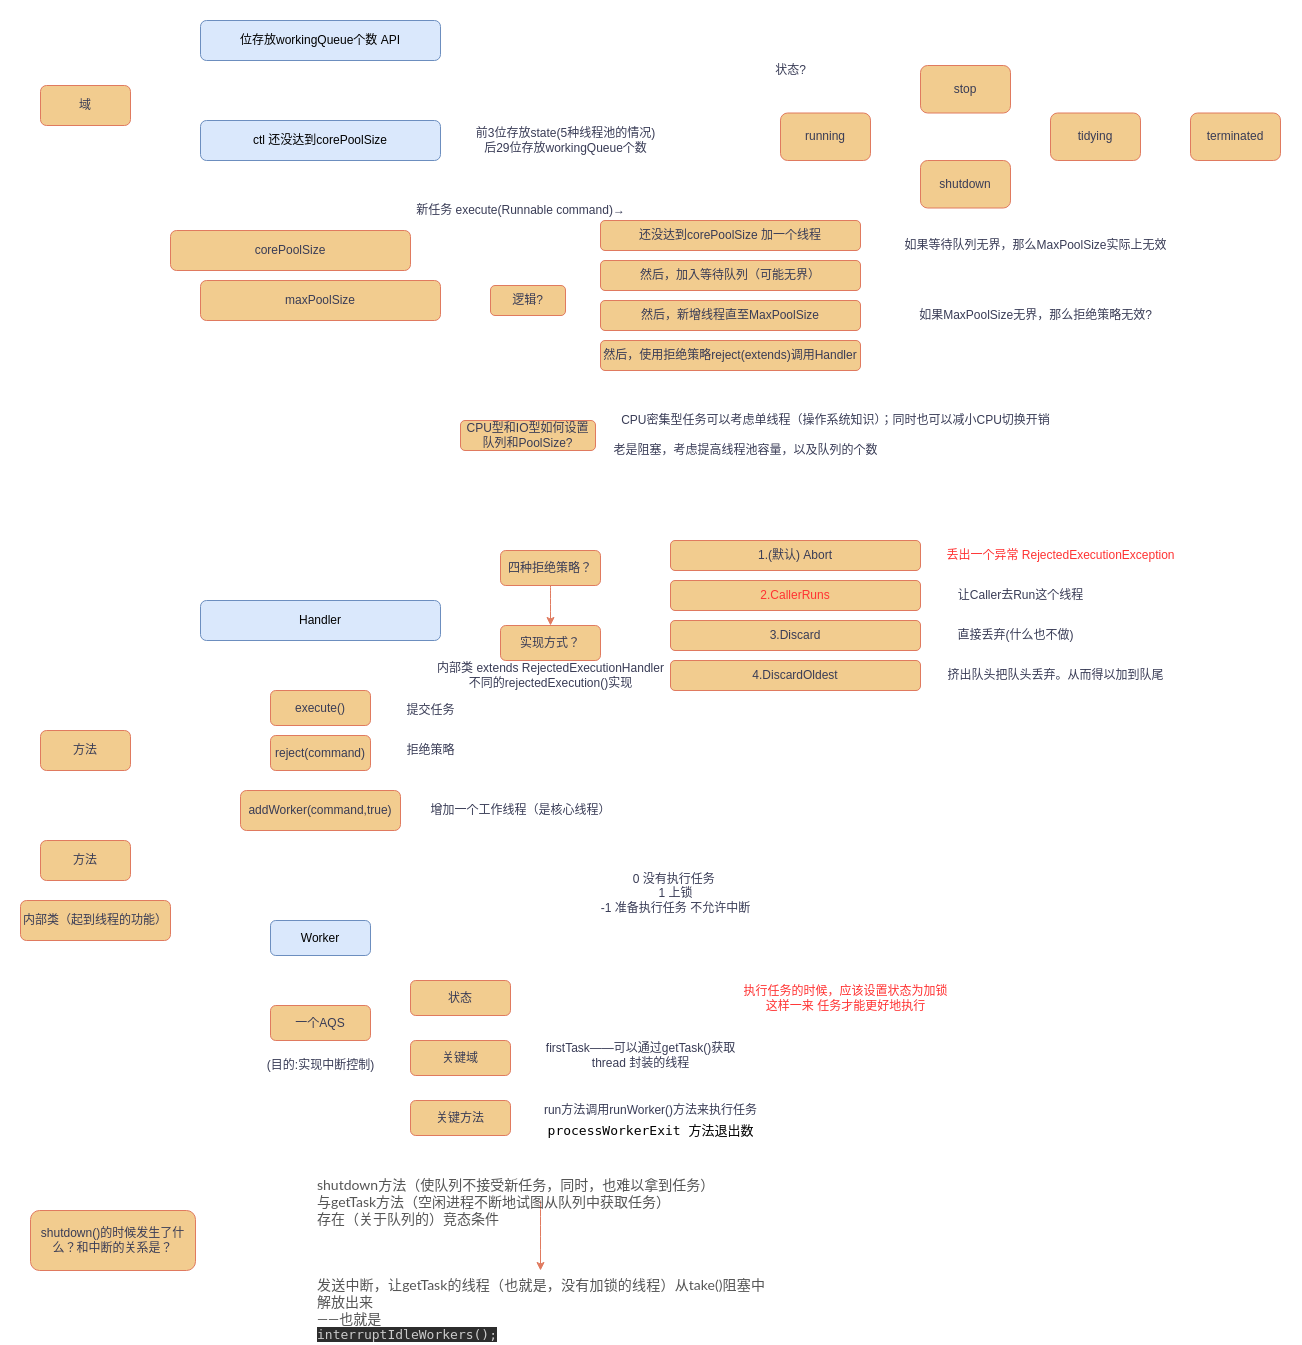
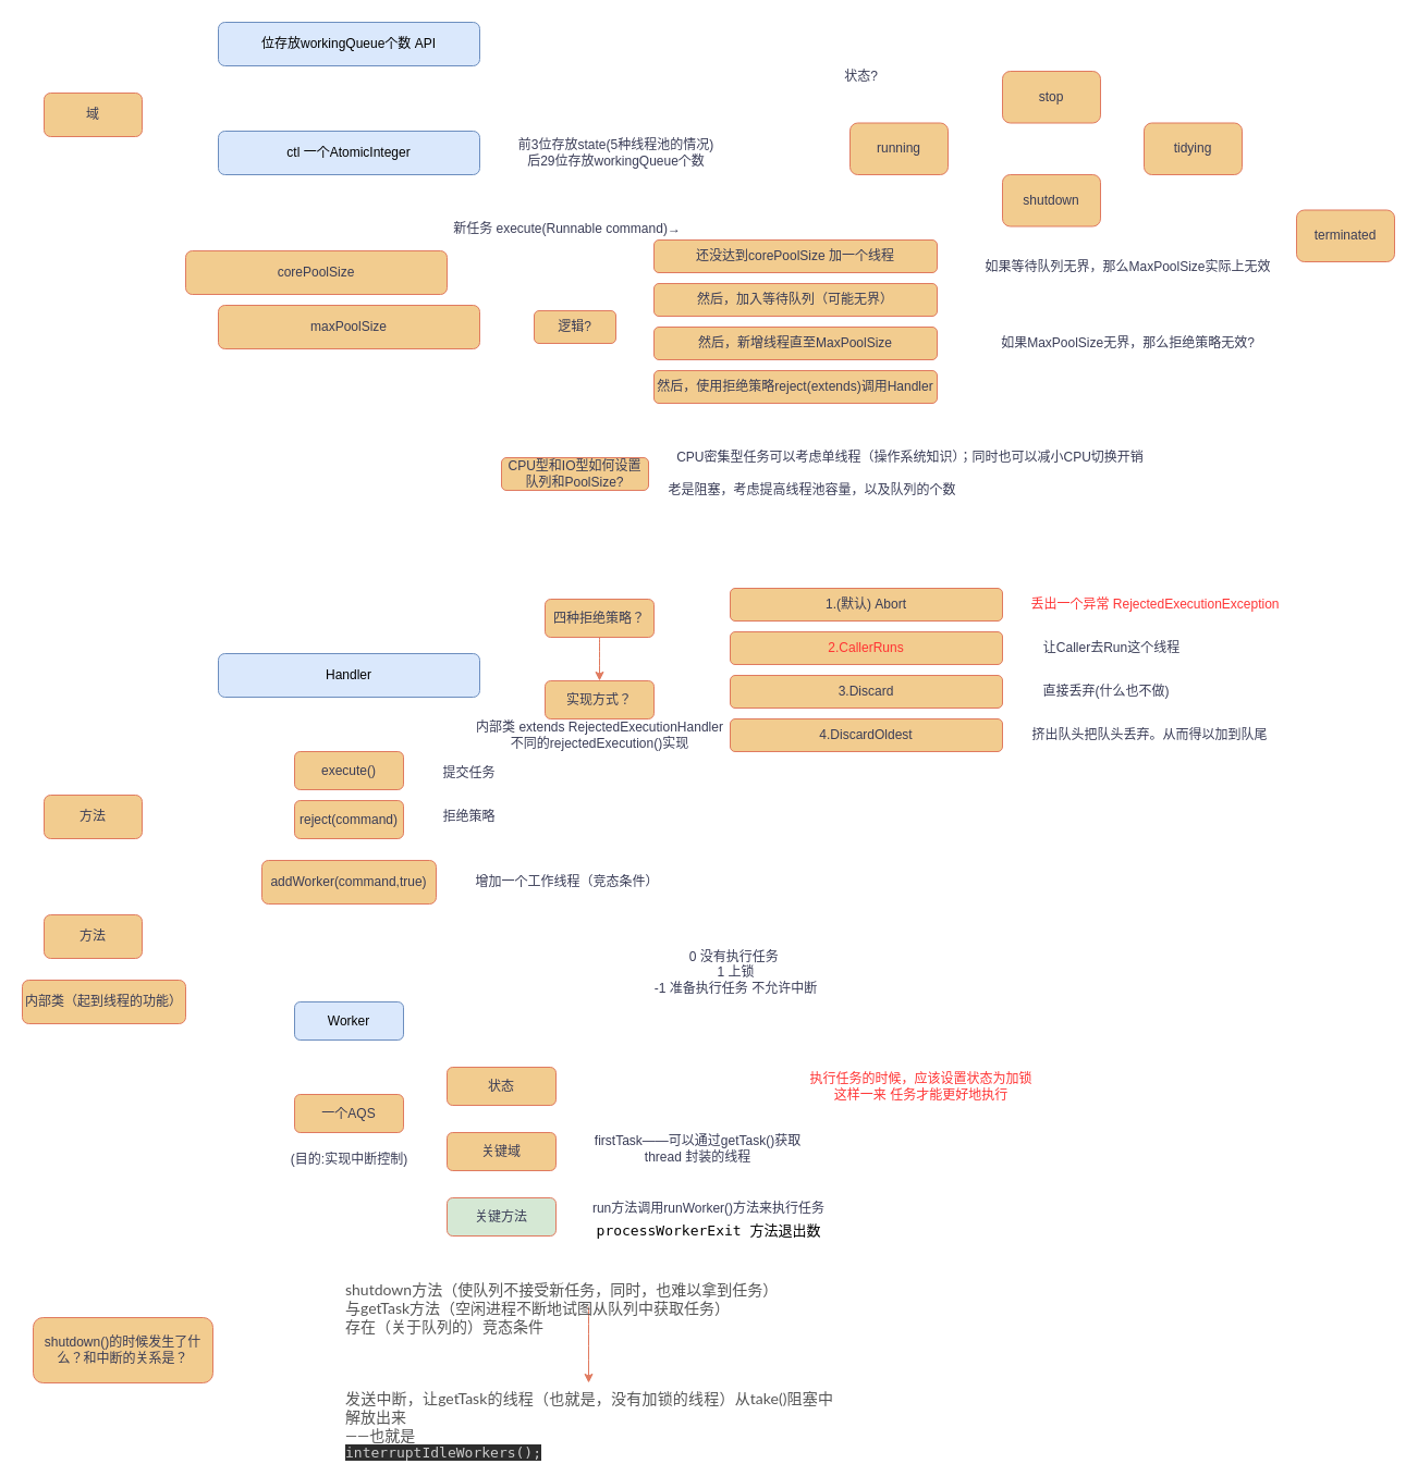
  <mxCell id="0" />
  <mxCell id="1" parent="0" />
  <mxCell id="2" value="位存放workingQueue个数 API" style="whiteSpace=wrap;html=1;sketch=0;strokeColor=#6c8ebf;fillColor=#dae8fc;rounded=1;" parent="1" vertex="1"><mxGeometry x="200" y="20" width="240" height="40" as="geometry" /></mxCell>
- <mxCell id="3" value="ctl 还没达到corePoolSize" style="whiteSpace=wrap;html=1;sketch=0;strokeColor=#6c8ebf;fillColor=#dae8fc;rounded=1;" parent="1" vertex="1"><mxGeometry x="200" y="120" width="240" height="40" as="geometry" /></mxCell>
+ <mxCell id="3" value="ctl 一个AtomicInteger" style="whiteSpace=wrap;html=1;sketch=0;strokeColor=#6c8ebf;fillColor=#dae8fc;rounded=1;" parent="1" vertex="1"><mxGeometry x="200" y="120" width="240" height="40" as="geometry" /></mxCell>
  <mxCell id="4" value="前3位存放state(5种线程池的情况)&lt;br&gt;后29位存放workingQueue个数" style="text;html=1;align=center;verticalAlign=middle;resizable=0;points=[];autosize=1;fontColor=#393C56;rounded=1;" parent="1" vertex="1"><mxGeometry x="470" y="125" width="190" height="30" as="geometry" /></mxCell>
  <mxCell id="5" value="域" style="whiteSpace=wrap;html=1;sketch=0;strokeColor=#E07A5F;fillColor=#F2CC8F;fontColor=#393C56;rounded=1;" parent="1" vertex="1"><mxGeometry x="40" y="85" width="90" height="40" as="geometry" /></mxCell>
  <mxCell id="6" value="running" style="whiteSpace=wrap;html=1;sketch=0;strokeColor=#E07A5F;fillColor=#F2CC8F;fontColor=#393C56;rounded=1;" parent="1" vertex="1"><mxGeometry x="780" y="112.5" width="90" height="47.5" as="geometry" /></mxCell>
  <mxCell id="7" value="&lt;span&gt;状态?&lt;/span&gt;" style="text;html=1;align=center;verticalAlign=middle;resizable=0;points=[];autosize=1;fontColor=#393C56;" parent="1" vertex="1"><mxGeometry x="765" y="60" width="50" height="20" as="geometry" /></mxCell>
  <mxCell id="8" value="shutdown" style="whiteSpace=wrap;html=1;sketch=0;strokeColor=#E07A5F;fillColor=#F2CC8F;fontColor=#393C56;rounded=1;" parent="1" vertex="1"><mxGeometry x="920" y="160" width="90" height="47.5" as="geometry" /></mxCell>
  <mxCell id="9" value="stop" style="whiteSpace=wrap;html=1;sketch=0;strokeColor=#E07A5F;fillColor=#F2CC8F;fontColor=#393C56;rounded=1;" parent="1" vertex="1"><mxGeometry x="920" y="65" width="90" height="47.5" as="geometry" /></mxCell>
  <mxCell id="10" value="tidying" style="whiteSpace=wrap;html=1;sketch=0;strokeColor=#E07A5F;fillColor=#F2CC8F;fontColor=#393C56;rounded=1;" parent="1" vertex="1"><mxGeometry x="1050" y="112.5" width="90" height="47.5" as="geometry" /></mxCell>
- <mxCell id="11" value="terminated" style="whiteSpace=wrap;html=1;sketch=0;strokeColor=#E07A5F;fillColor=#F2CC8F;fontColor=#393C56;rounded=1;" parent="1" vertex="1"><mxGeometry x="1190" y="112.5" width="90" height="47.5" as="geometry" /></mxCell>
+ <mxCell id="11" value="terminated" style="whiteSpace=wrap;html=1;sketch=0;strokeColor=#E07A5F;fillColor=#F2CC8F;fontColor=#393C56;rounded=1;" parent="1" vertex="1"><mxGeometry x="1190" y="192.5" width="90" height="47.5" as="geometry" /></mxCell>
  <mxCell id="12" value="逻辑?" style="whiteSpace=wrap;html=1;sketch=0;strokeColor=#E07A5F;fillColor=#F2CC8F;fontColor=#393C56;rounded=1;" parent="1" vertex="1"><mxGeometry x="490" y="285" width="75" height="30" as="geometry" /></mxCell>
  <mxCell id="13" value="corePoolSize" style="whiteSpace=wrap;html=1;sketch=0;strokeColor=#E07A5F;fillColor=#F2CC8F;fontColor=#393C56;rounded=1;" parent="1" vertex="1"><mxGeometry x="170" y="230" width="240" height="40" as="geometry" /></mxCell>
  <mxCell id="14" value="maxPoolSize" style="whiteSpace=wrap;html=1;sketch=0;strokeColor=#E07A5F;fillColor=#F2CC8F;fontColor=#393C56;rounded=1;" parent="1" vertex="1"><mxGeometry x="200" y="280" width="240" height="40" as="geometry" /></mxCell>
  <mxCell id="15" value="还没达到corePoolSize 加一个线程" style="whiteSpace=wrap;html=1;sketch=0;strokeColor=#E07A5F;fillColor=#F2CC8F;fontColor=#393C56;rounded=1;" parent="1" vertex="1"><mxGeometry x="600" y="220" width="260" height="30" as="geometry" /></mxCell>
  <mxCell id="16" value="然后，加入等待队列（可能无界）" style="whiteSpace=wrap;html=1;sketch=0;strokeColor=#E07A5F;fillColor=#F2CC8F;fontColor=#393C56;rounded=1;" parent="1" vertex="1"><mxGeometry x="600" y="260" width="260" height="30" as="geometry" /></mxCell>
  <mxCell id="17" value="然后，新增线程直至MaxPoolSize" style="whiteSpace=wrap;html=1;sketch=0;strokeColor=#E07A5F;fillColor=#F2CC8F;fontColor=#393C56;rounded=1;" parent="1" vertex="1"><mxGeometry x="600" y="300" width="260" height="30" as="geometry" /></mxCell>
  <mxCell id="18" value="然后，使用拒绝策略reject(extends)调用Handler" style="whiteSpace=wrap;html=1;sketch=0;strokeColor=#E07A5F;fillColor=#F2CC8F;fontColor=#393C56;rounded=1;" parent="1" vertex="1"><mxGeometry x="600" y="340" width="260" height="30" as="geometry" /></mxCell>
  <mxCell id="19" value="新任务 execute(Runnable command)→" style="text;html=1;align=center;verticalAlign=middle;resizable=0;points=[];autosize=1;fontColor=#393C56;" parent="1" vertex="1"><mxGeometry x="410" y="200" width="220" height="20" as="geometry" /></mxCell>
  <mxCell id="20" value="如果等待队列无界，那么MaxPoolSize实际上无效" style="text;html=1;align=center;verticalAlign=middle;resizable=0;points=[];autosize=1;fontColor=#393C56;" parent="1" vertex="1"><mxGeometry x="895" y="235" width="280" height="20" as="geometry" /></mxCell>
  <mxCell id="21" value="如果MaxPoolSize无界，那么拒绝策略无效?" style="text;html=1;align=center;verticalAlign=middle;resizable=0;points=[];autosize=1;fontColor=#393C56;" parent="1" vertex="1"><mxGeometry x="910" y="305" width="250" height="20" as="geometry" /></mxCell>
  <mxCell id="22" value="CPU型和IO型如何设置队列和PoolSize?" style="whiteSpace=wrap;html=1;sketch=0;strokeColor=#E07A5F;fillColor=#F2CC8F;fontColor=#393C56;rounded=1;" parent="1" vertex="1"><mxGeometry x="460" y="420" width="135" height="30" as="geometry" /></mxCell>
  <mxCell id="23" value="CPU密集型任务可以考虑单线程（操作系统知识）；同时也可以减小CPU切换开销" style="text;html=1;align=center;verticalAlign=middle;resizable=0;points=[];autosize=1;fontColor=#393C56;" parent="1" vertex="1"><mxGeometry x="610" y="410" width="450" height="20" as="geometry" /></mxCell>
  <mxCell id="24" value="老是阻塞，考虑提高线程池容量，以及队列的个数" style="text;html=1;align=center;verticalAlign=middle;resizable=0;points=[];autosize=1;fontColor=#393C56;" parent="1" vertex="1"><mxGeometry x="605" y="440" width="280" height="20" as="geometry" /></mxCell>
  <mxCell id="25" value="Handler" style="whiteSpace=wrap;html=1;sketch=0;strokeColor=#6c8ebf;fillColor=#dae8fc;rounded=1;" parent="1" vertex="1"><mxGeometry x="200" y="600" width="240" height="40" as="geometry" /></mxCell>
  <mxCell id="26" value="" style="edgeStyle=orthogonalEdgeStyle;curved=1;rounded=1;sketch=0;orthogonalLoop=1;jettySize=auto;html=1;strokeColor=#E07A5F;fillColor=#F2CC8F;fontColor=#393C56;" parent="1" source="27" target="52" edge="1"><mxGeometry relative="1" as="geometry" /></mxCell>
  <mxCell id="27" value="四种拒绝策略？" style="whiteSpace=wrap;html=1;sketch=0;strokeColor=#E07A5F;fillColor=#F2CC8F;fontColor=#393C56;rounded=1;" parent="1" vertex="1"><mxGeometry x="500" y="550" width="100" height="35" as="geometry" /></mxCell>
  <mxCell id="28" value="方法" style="whiteSpace=wrap;html=1;sketch=0;strokeColor=#E07A5F;fillColor=#F2CC8F;fontColor=#393C56;rounded=1;" parent="1" vertex="1"><mxGeometry x="40" y="730" width="90" height="40" as="geometry" /></mxCell>
  <mxCell id="29" value="reject(command)" style="whiteSpace=wrap;html=1;sketch=0;strokeColor=#E07A5F;fillColor=#F2CC8F;fontColor=#393C56;rounded=1;" parent="1" vertex="1"><mxGeometry x="270" y="735" width="100" height="35" as="geometry" /></mxCell>
  <mxCell id="30" value="拒绝策略" style="text;html=1;align=center;verticalAlign=middle;resizable=0;points=[];autosize=1;fontColor=#393C56;" parent="1" vertex="1"><mxGeometry x="400" y="740" width="60" height="20" as="geometry" /></mxCell>
  <mxCell id="31" value="addWorker(command,true)" style="whiteSpace=wrap;html=1;sketch=0;strokeColor=#E07A5F;fillColor=#F2CC8F;fontColor=#393C56;rounded=1;" parent="1" vertex="1"><mxGeometry x="240" y="790" width="160" height="40" as="geometry" /></mxCell>
- <mxCell id="32" value="增加一个工作线程（是核心线程）" style="text;html=1;align=center;verticalAlign=middle;resizable=0;points=[];autosize=1;fontColor=#393C56;" parent="1" vertex="1"><mxGeometry x="420" y="800" width="200" height="20" as="geometry" /></mxCell>
+ <mxCell id="32" value="增加一个工作线程（竞态条件）" style="text;html=1;align=center;verticalAlign=middle;resizable=0;points=[];autosize=1;fontColor=#393C56;" parent="1" vertex="1"><mxGeometry x="420" y="800" width="200" height="20" as="geometry" /></mxCell>
  <mxCell id="33" value="execute()" style="whiteSpace=wrap;html=1;sketch=0;strokeColor=#E07A5F;fillColor=#F2CC8F;fontColor=#393C56;rounded=1;" parent="1" vertex="1"><mxGeometry x="270" y="690" width="100" height="35" as="geometry" /></mxCell>
  <mxCell id="34" value="提交任务" style="text;html=1;align=center;verticalAlign=middle;resizable=0;points=[];autosize=1;fontColor=#393C56;" parent="1" vertex="1"><mxGeometry x="400" y="700" width="60" height="20" as="geometry" /></mxCell>
  <mxCell id="35" value="内部类（起到线程的功能）" style="whiteSpace=wrap;html=1;sketch=0;strokeColor=#E07A5F;fillColor=#F2CC8F;fontColor=#393C56;rounded=1;" parent="1" vertex="1"><mxGeometry x="20" y="900" width="150" height="40" as="geometry" /></mxCell>
  <mxCell id="36" value="Worker" style="whiteSpace=wrap;html=1;sketch=0;strokeColor=#6c8ebf;fillColor=#dae8fc;rounded=1;" parent="1" vertex="1"><mxGeometry x="270" y="920" width="100" height="35" as="geometry" /></mxCell>
  <mxCell id="37" value="一个AQS" style="whiteSpace=wrap;html=1;sketch=0;strokeColor=#E07A5F;fillColor=#F2CC8F;fontColor=#393C56;rounded=1;" parent="1" vertex="1"><mxGeometry x="270" y="1005" width="100" height="35" as="geometry" /></mxCell>
  <mxCell id="38" value="状态" style="whiteSpace=wrap;html=1;sketch=0;strokeColor=#E07A5F;fillColor=#F2CC8F;fontColor=#393C56;rounded=1;" parent="1" vertex="1"><mxGeometry x="410" y="980" width="100" height="35" as="geometry" /></mxCell>
  <mxCell id="39" value="关键域" style="whiteSpace=wrap;html=1;sketch=0;strokeColor=#E07A5F;fillColor=#F2CC8F;fontColor=#393C56;rounded=1;" parent="1" vertex="1"><mxGeometry x="410" y="1040" width="100" height="35" as="geometry" /></mxCell>
  <mxCell id="40" value="firstTask——可以通过getTask()获取&lt;br&gt;thread 封装的线程" style="text;html=1;align=center;verticalAlign=middle;resizable=0;points=[];autosize=1;fontColor=#393C56;" parent="1" vertex="1"><mxGeometry x="540" y="1040" width="200" height="30" as="geometry" /></mxCell>
  <mxCell id="41" value="0 没有执行任务&amp;nbsp;&lt;br&gt;1 上锁&lt;br&gt;-1 准备执行任务 不允许中断" style="text;html=1;align=center;verticalAlign=middle;resizable=0;points=[];autosize=1;fontColor=#393C56;" parent="1" vertex="1"><mxGeometry x="595" y="867.5" width="160" height="50" as="geometry" /></mxCell>
- <mxCell id="42" value="关键方法" style="whiteSpace=wrap;html=1;sketch=0;strokeColor=#E07A5F;fillColor=#F2CC8F;fontColor=#393C56;rounded=1;" parent="1" vertex="1"><mxGeometry x="410" y="1100" width="100" height="35" as="geometry" /></mxCell>
+ <mxCell id="42" value="关键方法" style="whiteSpace=wrap;html=1;sketch=0;strokeColor=#E07A5F;fillColor=#d5e8d4;fontColor=#393C56;rounded=1;" parent="1" vertex="1"><mxGeometry x="410" y="1100" width="100" height="35" as="geometry" /></mxCell>
  <mxCell id="43" value="run方法调用runWorker()方法来执行任务" style="text;html=1;align=center;verticalAlign=middle;resizable=0;points=[];autosize=1;fontColor=#393C56;" parent="1" vertex="1"><mxGeometry x="535" y="1100" width="230" height="20" as="geometry" /></mxCell>
  <mxCell id="44" value="(目的:实现中断控制)" style="text;html=1;align=center;verticalAlign=middle;resizable=0;points=[];autosize=1;fontColor=#393C56;" parent="1" vertex="1"><mxGeometry x="260" y="1055" width="120" height="20" as="geometry" /></mxCell>
  <mxCell id="45" value="1.(默认) Abort" style="whiteSpace=wrap;html=1;sketch=0;strokeColor=#E07A5F;fillColor=#F2CC8F;fontColor=#393C56;rounded=1;" parent="1" vertex="1"><mxGeometry x="670" y="540" width="250" height="30" as="geometry" /></mxCell>
  <mxCell id="46" value="让Caller去Run这个线程" style="text;html=1;align=center;verticalAlign=middle;resizable=0;points=[];autosize=1;fontColor=#393C56;" parent="1" vertex="1"><mxGeometry x="950" y="585" width="140" height="20" as="geometry" /></mxCell>
  <mxCell id="47" value="&lt;font color=&quot;#ff3333&quot;&gt;2.CallerRuns&lt;/font&gt;" style="whiteSpace=wrap;html=1;sketch=0;strokeColor=#E07A5F;fillColor=#F2CC8F;fontColor=#393C56;rounded=1;" parent="1" vertex="1"><mxGeometry x="670" y="580" width="250" height="30" as="geometry" /></mxCell>
  <mxCell id="48" value="3.Discard" style="whiteSpace=wrap;html=1;sketch=0;strokeColor=#E07A5F;fillColor=#F2CC8F;fontColor=#393C56;rounded=1;" parent="1" vertex="1"><mxGeometry x="670" y="620" width="250" height="30" as="geometry" /></mxCell>
  <mxCell id="49" value="4.DiscardOldest" style="whiteSpace=wrap;html=1;sketch=0;strokeColor=#E07A5F;fillColor=#F2CC8F;fontColor=#393C56;rounded=1;" parent="1" vertex="1"><mxGeometry x="670" y="660" width="250" height="30" as="geometry" /></mxCell>
  <mxCell id="50" value="&lt;font color=&quot;#ff3333&quot;&gt;丢出一个异常 RejectedExecutionException&lt;/font&gt;" style="text;html=1;align=center;verticalAlign=middle;resizable=0;points=[];autosize=1;fontColor=#393C56;" parent="1" vertex="1"><mxGeometry x="940" y="545" width="240" height="20" as="geometry" /></mxCell>
  <mxCell id="51" value="直接丢弃(什么也不做)" style="text;html=1;align=center;verticalAlign=middle;resizable=0;points=[];autosize=1;fontColor=#393C56;" parent="1" vertex="1"><mxGeometry x="950" y="625" width="130" height="20" as="geometry" /></mxCell>
  <mxCell id="52" value="实现方式？" style="whiteSpace=wrap;html=1;sketch=0;strokeColor=#E07A5F;fillColor=#F2CC8F;fontColor=#393C56;rounded=1;" parent="1" vertex="1"><mxGeometry x="500" y="625" width="100" height="35" as="geometry" /></mxCell>
  <mxCell id="53" value="内部类 extends RejectedExecutionHandler&lt;br&gt;不同的rejectedExecution()实现" style="text;html=1;align=center;verticalAlign=middle;resizable=0;points=[];autosize=1;fontColor=#393C56;" parent="1" vertex="1"><mxGeometry x="430" y="660" width="240" height="30" as="geometry" /></mxCell>
  <mxCell id="54" value="挤出队头把队头丢弃。从而得以加到队尾" style="text;html=1;align=center;verticalAlign=middle;resizable=0;points=[];autosize=1;fontColor=#393C56;" parent="1" vertex="1"><mxGeometry x="940" y="665" width="230" height="20" as="geometry" /></mxCell>
  <mxCell id="55" value="&lt;span style=&quot;font-family: &amp;#34;consolas&amp;#34; , &amp;#34;menlo&amp;#34; , &amp;#34;pingfang sc&amp;#34; , &amp;#34;microsoft yahei&amp;#34; , monospace ; font-size: 13px ; text-align: left&quot;&gt;&lt;font color=&quot;#000000&quot;&gt;processWorkerExit 方法退出数&lt;/font&gt;&lt;/span&gt;" style="text;html=1;align=center;verticalAlign=middle;resizable=0;points=[];autosize=1;fontColor=#393C56;" parent="1" vertex="1"><mxGeometry x="545" y="1120" width="210" height="20" as="geometry" /></mxCell>
  <mxCell id="56" value="方法" style="whiteSpace=wrap;html=1;sketch=0;strokeColor=#E07A5F;fillColor=#F2CC8F;fontColor=#393C56;rounded=1;" parent="1" vertex="1"><mxGeometry x="40" y="840" width="90" height="40" as="geometry" /></mxCell>
  <mxCell id="57" value="&lt;font color=&quot;#ff3333&quot;&gt;执行任务的时候，应该设置状态为加锁&lt;br&gt;这样一来 任务才能更好地执行&lt;br&gt;&lt;/font&gt;" style="text;html=1;align=center;verticalAlign=middle;resizable=0;points=[];autosize=1;fontColor=#393C56;" parent="1" vertex="1"><mxGeometry x="735" y="982.5" width="220" height="30" as="geometry" /></mxCell>
  <mxCell id="58" value="" style="edgeStyle=orthogonalEdgeStyle;curved=1;rounded=1;sketch=0;orthogonalLoop=1;jettySize=auto;html=1;strokeColor=#E07A5F;fillColor=#F2CC8F;fontColor=#393C56;" parent="1" source="59" target="60" edge="1"><mxGeometry relative="1" as="geometry" /></mxCell>
  <mxCell id="59" value="&lt;span style=&quot;color: rgb(85 , 85 , 85) ; font-family: &amp;#34;lato&amp;#34; , &amp;#34;pingfang sc&amp;#34; , &amp;#34;microsoft yahei&amp;#34; , sans-serif ; font-size: 14px ; font-style: normal ; font-weight: 400 ; letter-spacing: normal ; text-align: justify ; text-indent: 0px ; text-transform: none ; word-spacing: 0px ; display: inline ; float: none&quot;&gt;shutdown方法（使队列不接受新任务，同时，也难以拿到任务）&lt;br&gt;与getTask方法（空闲进程不断地试图从队列中获取任务）&lt;br&gt;存在（关于队列的）竞态条件&lt;/span&gt;" style="text;whiteSpace=wrap;html=1;fontColor=#393C56;" parent="1" vertex="1"><mxGeometry x="315" y="1170" width="450" height="30" as="geometry" /></mxCell>
  <mxCell id="60" value="&lt;div style=&quot;text-align: justify&quot;&gt;&lt;span style=&quot;font-size: 14px&quot;&gt;&lt;font color=&quot;#555555&quot; face=&quot;lato, pingfang sc, microsoft yahei, sans-serif&quot;&gt;发送中断，让getTask的线程（也就是，没有加锁的线程）从take()阻塞中解放出来&lt;/font&gt;&lt;/span&gt;&lt;/div&gt;&lt;div style=&quot;text-align: justify&quot;&gt;&lt;span style=&quot;font-size: 14px&quot;&gt;&lt;font color=&quot;#555555&quot; face=&quot;lato, pingfang sc, microsoft yahei, sans-serif&quot;&gt;——也就是&lt;/font&gt;&lt;/span&gt;&lt;/div&gt;&lt;span style=&quot;color: rgb(204 , 204 , 204) ; font-family: &amp;#34;consolas&amp;#34; , &amp;#34;menlo&amp;#34; , &amp;#34;pingfang sc&amp;#34; , &amp;#34;microsoft yahei&amp;#34; , monospace ; font-size: 13px ; background-color: rgb(45 , 45 , 45)&quot;&gt; interruptIdleWorkers();&lt;/span&gt;" style="text;whiteSpace=wrap;html=1;fontColor=#393C56;" parent="1" vertex="1"><mxGeometry x="315" y="1270" width="450" height="30" as="geometry" /></mxCell>
  <mxCell id="61" value="shutdown()的时候发生了什么？和中断的关系是？" style="whiteSpace=wrap;html=1;sketch=0;strokeColor=#E07A5F;fillColor=#F2CC8F;fontColor=#393C56;rounded=1;" parent="1" vertex="1"><mxGeometry x="30" y="1210" width="165" height="60" as="geometry" /></mxCell>
